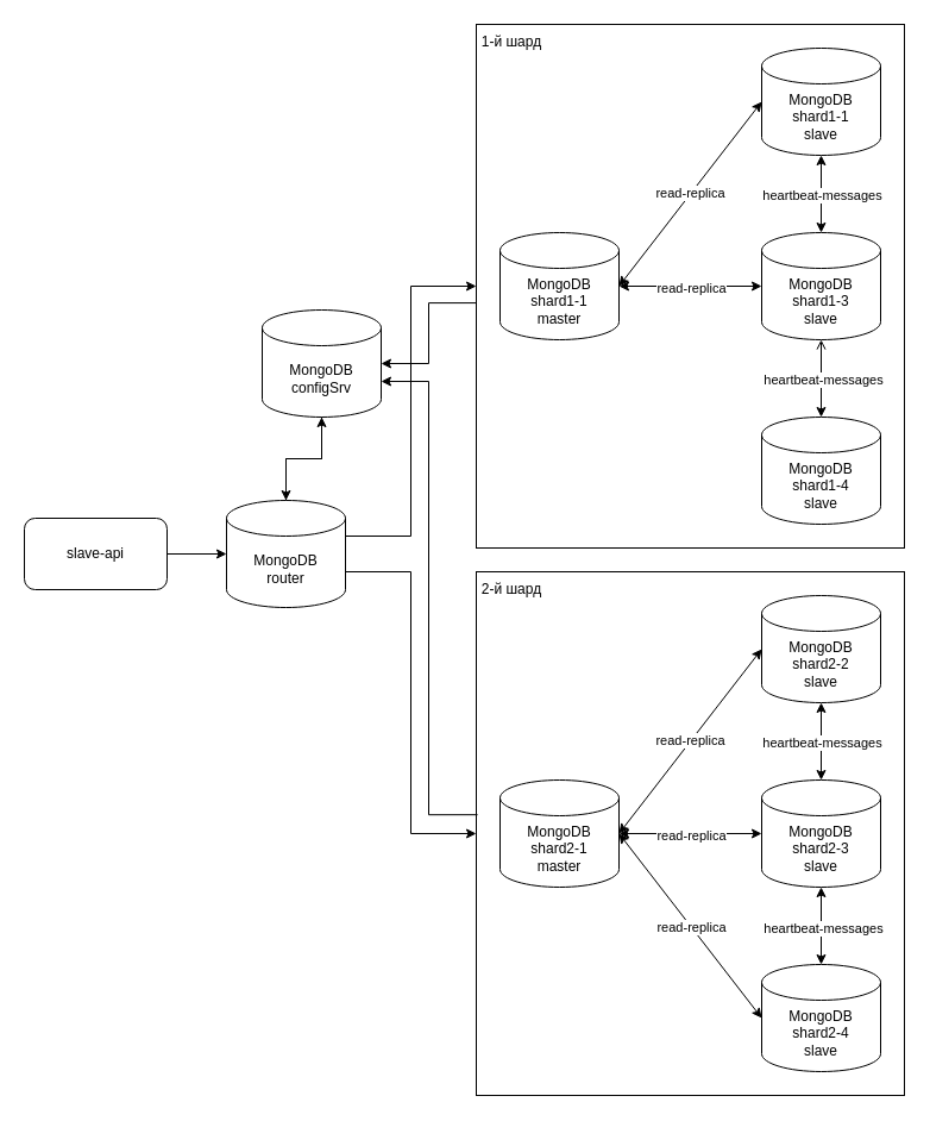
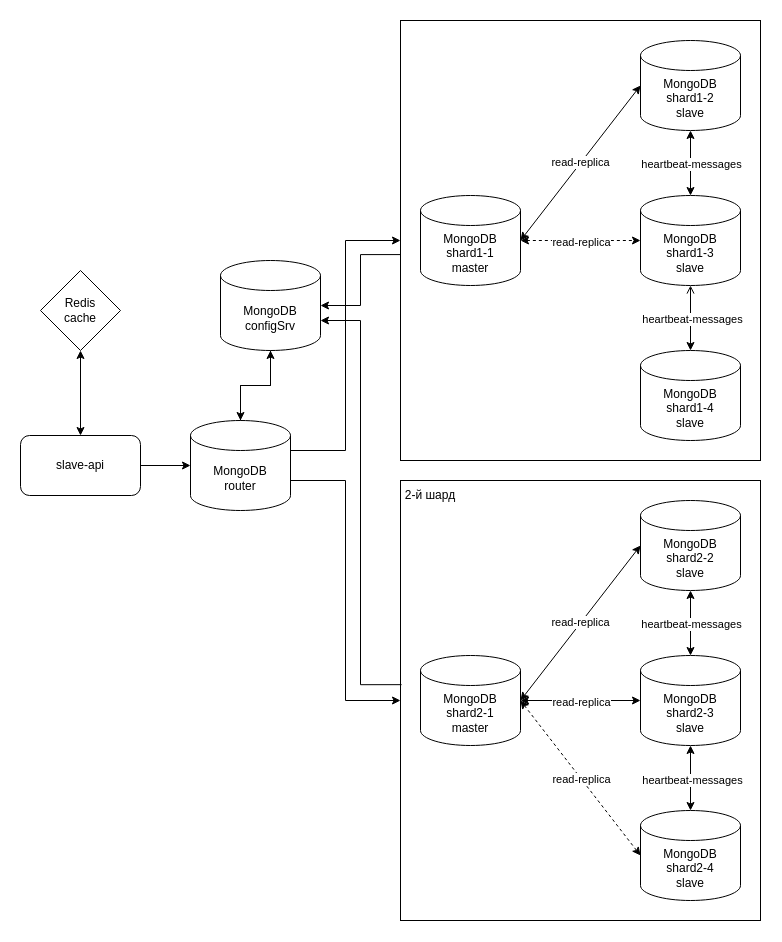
  <mxCell id="0" />
  <mxCell id="1" parent="0" />
  <mxCell id="2" value="" style="rounded=0;whiteSpace=wrap;html=1;" parent="1" vertex="1"><mxGeometry x="400" y="20" width="360" height="440" as="geometry" /></mxCell>
  <mxCell id="3" value="" style="rounded=0;whiteSpace=wrap;html=1;" parent="1" vertex="1"><mxGeometry x="400" y="480" width="360" height="440" as="geometry" /></mxCell>
  <mxCell id="4" value="MongoDB&lt;br&gt;configSrv" style="shape=cylinder3;whiteSpace=wrap;html=1;boundedLbl=1;backgroundOutline=1;size=15;" parent="1" vertex="1"><mxGeometry x="220" y="260" width="100" height="90" as="geometry" /></mxCell>
  <mxCell id="5" value="slave-api" style="rounded=1;whiteSpace=wrap;html=1;" parent="1" vertex="1"><mxGeometry x="20" y="435" width="120" height="60" as="geometry" /></mxCell>
  <mxCell id="6" value="MongoDB&lt;br&gt;shard1-1&lt;br&gt;master" style="shape=cylinder3;whiteSpace=wrap;html=1;boundedLbl=1;backgroundOutline=1;size=15;" parent="1" vertex="1"><mxGeometry x="420" y="195" width="100" height="90" as="geometry" /></mxCell>
  <mxCell id="7" value="MongoDB&lt;br&gt;shard2-1&lt;div&gt;master&lt;/div&gt;" style="shape=cylinder3;whiteSpace=wrap;html=1;boundedLbl=1;backgroundOutline=1;size=15;" parent="1" vertex="1"><mxGeometry x="420" y="655" width="100" height="90" as="geometry" /></mxCell>
  <mxCell id="8" value="MongoDB&lt;br&gt;router" style="shape=cylinder3;whiteSpace=wrap;html=1;boundedLbl=1;backgroundOutline=1;size=15;" parent="1" vertex="1"><mxGeometry x="190" y="420" width="100" height="90" as="geometry" /></mxCell>
  <mxCell id="9" style="edgeStyle=orthogonalEdgeStyle;rounded=0;orthogonalLoop=1;jettySize=auto;html=1;entryX=0;entryY=0.5;entryDx=0;entryDy=0;entryPerimeter=0;" parent="1" source="5" target="8" edge="1"><mxGeometry relative="1" as="geometry" /></mxCell>
  <mxCell id="10" style="edgeStyle=orthogonalEdgeStyle;rounded=0;orthogonalLoop=1;jettySize=auto;html=1;entryX=0;entryY=0.5;entryDx=0;entryDy=0;exitX=1;exitY=0;exitDx=0;exitDy=60;exitPerimeter=0;" parent="1" source="8" target="3" edge="1"><mxGeometry relative="1" as="geometry" /></mxCell>
  <mxCell id="11" style="edgeStyle=orthogonalEdgeStyle;rounded=0;orthogonalLoop=1;jettySize=auto;html=1;entryX=0;entryY=0.5;entryDx=0;entryDy=0;exitX=1;exitY=0;exitDx=0;exitDy=30;exitPerimeter=0;" parent="1" source="8" target="2" edge="1"><mxGeometry relative="1" as="geometry" /></mxCell>
  <mxCell id="12" style="edgeStyle=orthogonalEdgeStyle;rounded=0;orthogonalLoop=1;jettySize=auto;html=1;entryX=0.5;entryY=0;entryDx=0;entryDy=0;entryPerimeter=0;" parent="1" source="4" target="8" edge="1"><mxGeometry relative="1" as="geometry" /></mxCell>
  <mxCell id="13" style="edgeStyle=orthogonalEdgeStyle;rounded=0;orthogonalLoop=1;jettySize=auto;html=1;entryX=0.5;entryY=1;entryDx=0;entryDy=0;entryPerimeter=0;" parent="1" source="8" target="4" edge="1"><mxGeometry relative="1" as="geometry" /></mxCell>
  <mxCell id="14" value="MongoDB&lt;br&gt;shard1-4&lt;br&gt;slave" style="shape=cylinder3;whiteSpace=wrap;html=1;boundedLbl=1;backgroundOutline=1;size=15;" parent="1" vertex="1"><mxGeometry x="640" y="350" width="100" height="90" as="geometry" /></mxCell>
  <mxCell id="15" value="MongoDB&lt;br&gt;shard1-3&lt;br&gt;slave" style="shape=cylinder3;whiteSpace=wrap;html=1;boundedLbl=1;backgroundOutline=1;size=15;" parent="1" vertex="1"><mxGeometry x="640" y="195" width="100" height="90" as="geometry" /></mxCell>
  <mxCell id="16" value="MongoDB&lt;br&gt;shard2-2&lt;br&gt;slave" style="shape=cylinder3;whiteSpace=wrap;html=1;boundedLbl=1;backgroundOutline=1;size=15;" parent="1" vertex="1"><mxGeometry x="640" y="500" width="100" height="90" as="geometry" /></mxCell>
- <mxCell id="17" value="MongoDB&lt;br&gt;shard1-1&lt;br&gt;slave" style="shape=cylinder3;whiteSpace=wrap;html=1;boundedLbl=1;backgroundOutline=1;size=15;" parent="1" vertex="1"><mxGeometry x="640" y="40" width="100" height="90" as="geometry" /></mxCell>
+ <mxCell id="17" value="MongoDB&lt;br&gt;shard1-2&lt;br&gt;slave" style="shape=cylinder3;whiteSpace=wrap;html=1;boundedLbl=1;backgroundOutline=1;size=15;" parent="1" vertex="1"><mxGeometry x="640" y="40" width="100" height="90" as="geometry" /></mxCell>
  <mxCell id="18" value="MongoDB&lt;br&gt;shard2-3&lt;br&gt;slave" style="shape=cylinder3;whiteSpace=wrap;html=1;boundedLbl=1;backgroundOutline=1;size=15;" parent="1" vertex="1"><mxGeometry x="640" y="655" width="100" height="90" as="geometry" /></mxCell>
  <mxCell id="19" value="MongoDB&lt;br&gt;shard2-4&lt;br&gt;slave" style="shape=cylinder3;whiteSpace=wrap;html=1;boundedLbl=1;backgroundOutline=1;size=15;" parent="1" vertex="1"><mxGeometry x="640" y="810" width="100" height="90" as="geometry" /></mxCell>
- <mxCell id="20" value="1-й шард" style="text;html=1;align=center;verticalAlign=middle;whiteSpace=wrap;rounded=0;" parent="1" vertex="1"><mxGeometry x="400" y="20" width="60" height="30" as="geometry" /></mxCell>
  <mxCell id="21" value="2-й шард" style="text;html=1;align=center;verticalAlign=middle;whiteSpace=wrap;rounded=0;" parent="1" vertex="1"><mxGeometry x="400" y="480" width="60" height="30" as="geometry" /></mxCell>
  <mxCell id="22" value="" style="endArrow=classic;startArrow=classic;html=1;rounded=0;entryX=0.5;entryY=1;entryDx=0;entryDy=0;entryPerimeter=0;exitX=0.5;exitY=0;exitDx=0;exitDy=0;exitPerimeter=0;" parent="1" source="18" target="16" edge="1"><mxGeometry width="50" height="50" relative="1" as="geometry"><mxPoint x="220" y="690" as="sourcePoint" /><mxPoint x="270" y="640" as="targetPoint" /></mxGeometry></mxCell>
  <mxCell id="23" value="heartbeat-messages" style="edgeLabel;html=1;align=center;verticalAlign=middle;resizable=0;points=[];" parent="22" vertex="1" connectable="0"><mxGeometry x="-0.015" relative="1" as="geometry"><mxPoint as="offset" /></mxGeometry></mxCell>
  <mxCell id="24" value="" style="endArrow=classic;startArrow=classic;html=1;rounded=0;entryX=0.5;entryY=1;entryDx=0;entryDy=0;entryPerimeter=0;exitX=0.5;exitY=0;exitDx=0;exitDy=0;exitPerimeter=0;" parent="1" source="19" target="18" edge="1"><mxGeometry width="50" height="50" relative="1" as="geometry"><mxPoint x="80" y="740" as="sourcePoint" /><mxPoint x="130" y="690" as="targetPoint" /></mxGeometry></mxCell>
  <mxCell id="25" value="heartbeat-messages" style="edgeLabel;html=1;align=center;verticalAlign=middle;resizable=0;points=[];" parent="24" vertex="1" connectable="0"><mxGeometry x="-0.046" y="-1" relative="1" as="geometry"><mxPoint as="offset" /></mxGeometry></mxCell>
  <mxCell id="26" value="" style="endArrow=open;startArrow=classic;html=1;rounded=0;entryX=0.5;entryY=1;entryDx=0;entryDy=0;entryPerimeter=0;exitX=0.5;exitY=0;exitDx=0;exitDy=0;exitPerimeter=0;" parent="1" source="14" target="15" edge="1"><mxGeometry width="50" height="50" relative="1" as="geometry"><mxPoint x="140" y="670" as="sourcePoint" /><mxPoint x="190" y="620" as="targetPoint" /></mxGeometry></mxCell>
  <mxCell id="27" value="heartbeat-messages" style="edgeLabel;html=1;align=center;verticalAlign=middle;resizable=0;points=[];" parent="26" vertex="1" connectable="0"><mxGeometry x="-0.015" y="-1" relative="1" as="geometry"><mxPoint as="offset" /></mxGeometry></mxCell>
  <mxCell id="28" value="" style="endArrow=classic;startArrow=classic;html=1;rounded=0;entryX=0.5;entryY=1;entryDx=0;entryDy=0;entryPerimeter=0;exitX=0.5;exitY=0;exitDx=0;exitDy=0;exitPerimeter=0;" parent="1" source="15" target="17" edge="1"><mxGeometry width="50" height="50" relative="1" as="geometry"><mxPoint x="150" y="570" as="sourcePoint" /><mxPoint x="200" y="520" as="targetPoint" /></mxGeometry></mxCell>
  <mxCell id="29" value="heartbeat-messages" style="edgeLabel;html=1;align=center;verticalAlign=middle;resizable=0;points=[];" parent="28" vertex="1" connectable="0"><mxGeometry x="-0.015" relative="1" as="geometry"><mxPoint as="offset" /></mxGeometry></mxCell>
+ <mxCell id="30" value="Redis&lt;div&gt;cache&lt;/div&gt;" style="rhombus;whiteSpace=wrap;html=1;" parent="1" vertex="1"><mxGeometry x="40" y="270" width="80" height="80" as="geometry" /></mxCell>
  <mxCell id="31" value="" style="endArrow=classic;startArrow=classic;html=1;rounded=0;entryX=0;entryY=0.5;entryDx=0;entryDy=0;entryPerimeter=0;exitX=1;exitY=0.5;exitDx=0;exitDy=0;exitPerimeter=0;" parent="1" source="7" target="16" edge="1"><mxGeometry width="50" height="50" relative="1" as="geometry"><mxPoint x="130" y="850" as="sourcePoint" /><mxPoint x="180" y="800" as="targetPoint" /></mxGeometry></mxCell>
  <mxCell id="32" value="read-replica" style="edgeLabel;html=1;align=center;verticalAlign=middle;resizable=0;points=[];" parent="31" vertex="1" connectable="0"><mxGeometry x="-0.004" y="1" relative="1" as="geometry"><mxPoint as="offset" /></mxGeometry></mxCell>
  <mxCell id="33" value="" style="endArrow=classic;startArrow=classic;html=1;rounded=0;entryX=0;entryY=0.5;entryDx=0;entryDy=0;entryPerimeter=0;exitX=1;exitY=0.5;exitDx=0;exitDy=0;exitPerimeter=0;" parent="1" source="7" target="18" edge="1"><mxGeometry width="50" height="50" relative="1" as="geometry"><mxPoint x="30" y="770" as="sourcePoint" /><mxPoint x="80" y="720" as="targetPoint" /></mxGeometry></mxCell>
  <mxCell id="34" value="read-replica" style="edgeLabel;html=1;align=center;verticalAlign=middle;resizable=0;points=[];" parent="33" vertex="1" connectable="0"><mxGeometry y="-1" relative="1" as="geometry"><mxPoint as="offset" /></mxGeometry></mxCell>
- <mxCell id="35" value="" style="endArrow=classic;startArrow=classic;html=1;rounded=0;entryX=0;entryY=0.5;entryDx=0;entryDy=0;entryPerimeter=0;exitX=1;exitY=0.5;exitDx=0;exitDy=0;exitPerimeter=0;" parent="1" source="7" target="19" edge="1"><mxGeometry width="50" height="50" relative="1" as="geometry"><mxPoint x="120" y="880" as="sourcePoint" /><mxPoint x="170" y="830" as="targetPoint" /></mxGeometry></mxCell>
+ <mxCell id="35" value="" style="endArrow=classic;startArrow=classic;html=1;rounded=0;entryX=0;entryY=0.5;entryDx=0;entryDy=0;entryPerimeter=0;exitX=1;exitY=0.5;exitDx=0;exitDy=0;exitPerimeter=0;dashed=1;" parent="1" source="7" target="19" edge="1"><mxGeometry width="50" height="50" relative="1" as="geometry"><mxPoint x="120" y="880" as="sourcePoint" /><mxPoint x="170" y="830" as="targetPoint" /></mxGeometry></mxCell>
  <mxCell id="36" value="read-replica" style="edgeLabel;html=1;align=center;verticalAlign=middle;resizable=0;points=[];" parent="35" vertex="1" connectable="0"><mxGeometry x="0.006" relative="1" as="geometry"><mxPoint as="offset" /></mxGeometry></mxCell>
  <mxCell id="37" value="" style="endArrow=classic;startArrow=classic;html=1;rounded=0;entryX=0;entryY=0.5;entryDx=0;entryDy=0;entryPerimeter=0;exitX=1;exitY=0.5;exitDx=0;exitDy=0;exitPerimeter=0;" parent="1" source="6" target="17" edge="1"><mxGeometry width="50" height="50" relative="1" as="geometry"><mxPoint x="530" y="710" as="sourcePoint" /><mxPoint x="840" y="555" as="targetPoint" /></mxGeometry></mxCell>
  <mxCell id="38" value="read-replica" style="edgeLabel;html=1;align=center;verticalAlign=middle;resizable=0;points=[];" parent="37" vertex="1" connectable="0"><mxGeometry x="-0.004" y="1" relative="1" as="geometry"><mxPoint as="offset" /></mxGeometry></mxCell>
- <mxCell id="39" value="" style="endArrow=classic;startArrow=classic;html=1;rounded=0;entryX=0;entryY=0.5;entryDx=0;entryDy=0;entryPerimeter=0;exitX=1;exitY=0.5;exitDx=0;exitDy=0;exitPerimeter=0;" parent="1" source="6" target="15" edge="1"><mxGeometry width="50" height="50" relative="1" as="geometry"><mxPoint x="530" y="710" as="sourcePoint" /><mxPoint x="840" y="710" as="targetPoint" /></mxGeometry></mxCell>
+ <mxCell id="39" value="" style="endArrow=classic;startArrow=classic;html=1;rounded=0;entryX=0;entryY=0.5;entryDx=0;entryDy=0;entryPerimeter=0;exitX=1;exitY=0.5;exitDx=0;exitDy=0;exitPerimeter=0;dashed=1;" parent="1" source="6" target="15" edge="1"><mxGeometry width="50" height="50" relative="1" as="geometry"><mxPoint x="530" y="710" as="sourcePoint" /><mxPoint x="840" y="710" as="targetPoint" /></mxGeometry></mxCell>
  <mxCell id="40" value="read-replica" style="edgeLabel;html=1;align=center;verticalAlign=middle;resizable=0;points=[];" parent="39" vertex="1" connectable="0"><mxGeometry y="-1" relative="1" as="geometry"><mxPoint as="offset" /></mxGeometry></mxCell>
  <mxCell id="41" style="edgeStyle=orthogonalEdgeStyle;rounded=0;orthogonalLoop=1;jettySize=auto;html=1;entryX=1;entryY=0;entryDx=0;entryDy=60;entryPerimeter=0;exitX=0.003;exitY=0.464;exitDx=0;exitDy=0;exitPerimeter=0;" parent="1" source="3" target="4" edge="1"><mxGeometry relative="1" as="geometry" /></mxCell>
  <mxCell id="42" style="edgeStyle=orthogonalEdgeStyle;rounded=0;orthogonalLoop=1;jettySize=auto;html=1;entryX=1;entryY=0.5;entryDx=0;entryDy=0;entryPerimeter=0;exitX=0;exitY=0.532;exitDx=0;exitDy=0;exitPerimeter=0;" parent="1" source="2" target="4" edge="1"><mxGeometry relative="1" as="geometry" /></mxCell>
+ <mxCell id="43" value="" style="endArrow=classic;startArrow=classic;html=1;rounded=0;entryX=0.5;entryY=1;entryDx=0;entryDy=0;exitX=0.5;exitY=0;exitDx=0;exitDy=0;" parent="1" source="5" target="30" edge="1"><mxGeometry width="50" height="50" relative="1" as="geometry"><mxPoint x="-80" y="490" as="sourcePoint" /><mxPoint x="-30" y="440" as="targetPoint" /></mxGeometry></mxCell>
